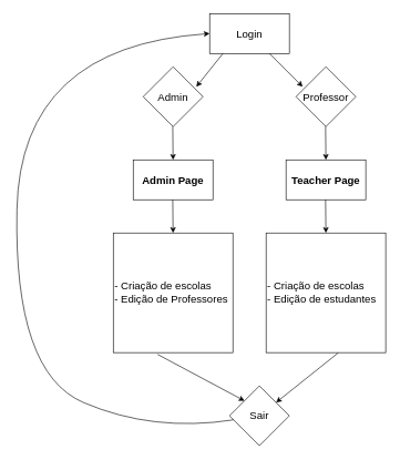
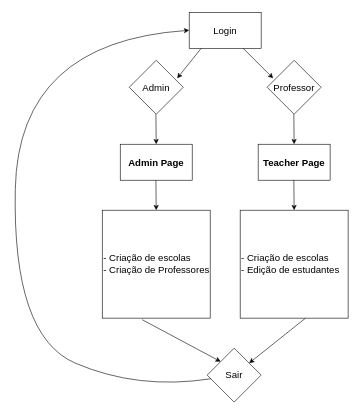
  <mxCell id="0" />
  <mxCell id="1" parent="0" />
  <mxCell id="2" value="&lt;font style=&quot;font-size: 16px;&quot;&gt;Login&lt;/font&gt;" style="rounded=0;whiteSpace=wrap;html=1;" vertex="1" parent="1"><mxGeometry x="315" y="20" width="120" height="60" as="geometry" /></mxCell>
  <mxCell id="3" value="Admin" style="rhombus;whiteSpace=wrap;html=1;fontSize=16;" vertex="1" parent="1"><mxGeometry x="215" y="100" width="90" height="90" as="geometry" /></mxCell>
  <mxCell id="4" value="" style="endArrow=classic;html=1;fontSize=16;" edge="1" parent="1"><mxGeometry width="50" height="50" relative="1" as="geometry"><mxPoint x="335" y="80" as="sourcePoint" /><mxPoint x="295" y="130" as="targetPoint" /></mxGeometry></mxCell>
  <mxCell id="5" value="" style="endArrow=classic;html=1;fontSize=16;" edge="1" parent="1"><mxGeometry width="50" height="50" relative="1" as="geometry"><mxPoint x="405" y="80" as="sourcePoint" /><mxPoint x="455" y="130" as="targetPoint" /></mxGeometry></mxCell>
  <mxCell id="6" value="Professor" style="rhombus;whiteSpace=wrap;html=1;fontSize=16;" vertex="1" parent="1"><mxGeometry x="445" y="100" width="90" height="90" as="geometry" /></mxCell>
  <mxCell id="7" value="&lt;font style=&quot;font-size: 16px;&quot;&gt;Admin Page&lt;/font&gt;" style="rounded=0;whiteSpace=wrap;html=1;fontStyle=1" vertex="1" parent="1"><mxGeometry x="200" y="240" width="120" height="60" as="geometry" /></mxCell>
  <mxCell id="8" value="" style="endArrow=classic;html=1;fontSize=16;" edge="1" parent="1"><mxGeometry width="50" height="50" relative="1" as="geometry"><mxPoint x="259.5" y="190" as="sourcePoint" /><mxPoint x="260" y="240" as="targetPoint" /></mxGeometry></mxCell>
  <mxCell id="9" value="" style="endArrow=classic;html=1;fontSize=16;" edge="1" parent="1"><mxGeometry width="50" height="50" relative="1" as="geometry"><mxPoint x="489.5" y="190" as="sourcePoint" /><mxPoint x="490" y="240" as="targetPoint" /></mxGeometry></mxCell>
  <mxCell id="10" value="&lt;font style=&quot;font-size: 16px;&quot;&gt;Teacher Page&lt;/font&gt;" style="rounded=0;whiteSpace=wrap;html=1;fontStyle=1" vertex="1" parent="1"><mxGeometry x="430" y="240" width="120" height="60" as="geometry" /></mxCell>
  <mxCell id="11" value="" style="endArrow=classic;html=1;fontSize=16;" edge="1" parent="1"><mxGeometry width="50" height="50" relative="1" as="geometry"><mxPoint x="259.5" y="300" as="sourcePoint" /><mxPoint x="260" y="350" as="targetPoint" /></mxGeometry></mxCell>
  <mxCell id="12" value="" style="endArrow=classic;html=1;fontSize=16;" edge="1" parent="1"><mxGeometry width="50" height="50" relative="1" as="geometry"><mxPoint x="489.5" y="300" as="sourcePoint" /><mxPoint x="490" y="350" as="targetPoint" /></mxGeometry></mxCell>
- <mxCell id="13" value="- Criação de escolas&lt;br&gt;- Edição de Professores" style="whiteSpace=wrap;html=1;aspect=fixed;fontSize=16;align=left;" vertex="1" parent="1"><mxGeometry x="170" y="350" width="180" height="180" as="geometry" /></mxCell>
+ <mxCell id="13" value="- Criação de escolas&lt;br&gt;- Criação de Professores" style="whiteSpace=wrap;html=1;aspect=fixed;fontSize=16;align=left;" vertex="1" parent="1"><mxGeometry x="170" y="350" width="180" height="180" as="geometry" /></mxCell>
  <mxCell id="14" value="- Criação de escolas&lt;br&gt;- Edição de estudantes" style="whiteSpace=wrap;html=1;aspect=fixed;fontSize=16;align=left;" vertex="1" parent="1"><mxGeometry x="400" y="350" width="180" height="180" as="geometry" /></mxCell>
  <mxCell id="15" value="" style="endArrow=classic;html=1;fontSize=16;entryX=0;entryY=0;entryDx=0;entryDy=0;exitX=0.371;exitY=1.015;exitDx=0;exitDy=0;exitPerimeter=0;" edge="1" parent="1" source="13" target="16"><mxGeometry width="50" height="50" relative="1" as="geometry"><mxPoint x="150" y="570" as="sourcePoint" /><mxPoint x="225" y="560" as="targetPoint" /></mxGeometry></mxCell>
  <mxCell id="16" value="Sair" style="rhombus;whiteSpace=wrap;html=1;fontSize=16;" vertex="1" parent="1"><mxGeometry x="345" y="580" width="90" height="90" as="geometry" /></mxCell>
  <mxCell id="17" value="" style="endArrow=classic;html=1;fontSize=16;exitX=0.603;exitY=1.002;exitDx=0;exitDy=0;exitPerimeter=0;" edge="1" parent="1" source="14" target="16"><mxGeometry width="50" height="50" relative="1" as="geometry"><mxPoint x="464.28" y="550" as="sourcePoint" /><mxPoint x="580" y="619.8" as="targetPoint" /></mxGeometry></mxCell>
  <mxCell id="18" value="" style="curved=1;endArrow=classic;html=1;fontSize=16;entryX=0;entryY=0.5;entryDx=0;entryDy=0;" edge="1" parent="1" source="16" target="2"><mxGeometry width="50" height="50" relative="1" as="geometry"><mxPoint x="180" y="650" as="sourcePoint" /><mxPoint x="70" y="120" as="targetPoint" /><Array as="points"><mxPoint x="230" y="650" /><mxPoint x="20" y="560" /><mxPoint x="30" y="70" /></Array></mxGeometry></mxCell>
